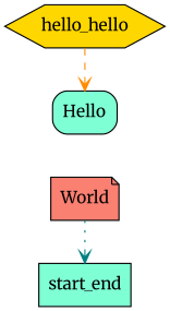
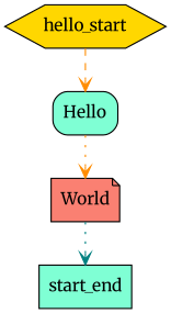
  digraph {
    fontname=Merriweather
    node [fillcolor=aquamarine fontname=Merriweather shape=box style=filled]
    edge [arrowhead=vee color=darkorange fontname=Merriweather style=dotted]
-   hello_start [fillcolor=gold shape=hexagon label=hello_hello]
+   hello_start [fillcolor=gold shape=hexagon]
    Hello [style="rounded,filled"]
    World [fillcolor=salmon shape=note style="rounded,filled"]
    n4 [label=start_end]
    hello_start -> Hello [style=dashed]
+   Hello -> World
    World -> n4 [color=teal]
  }
